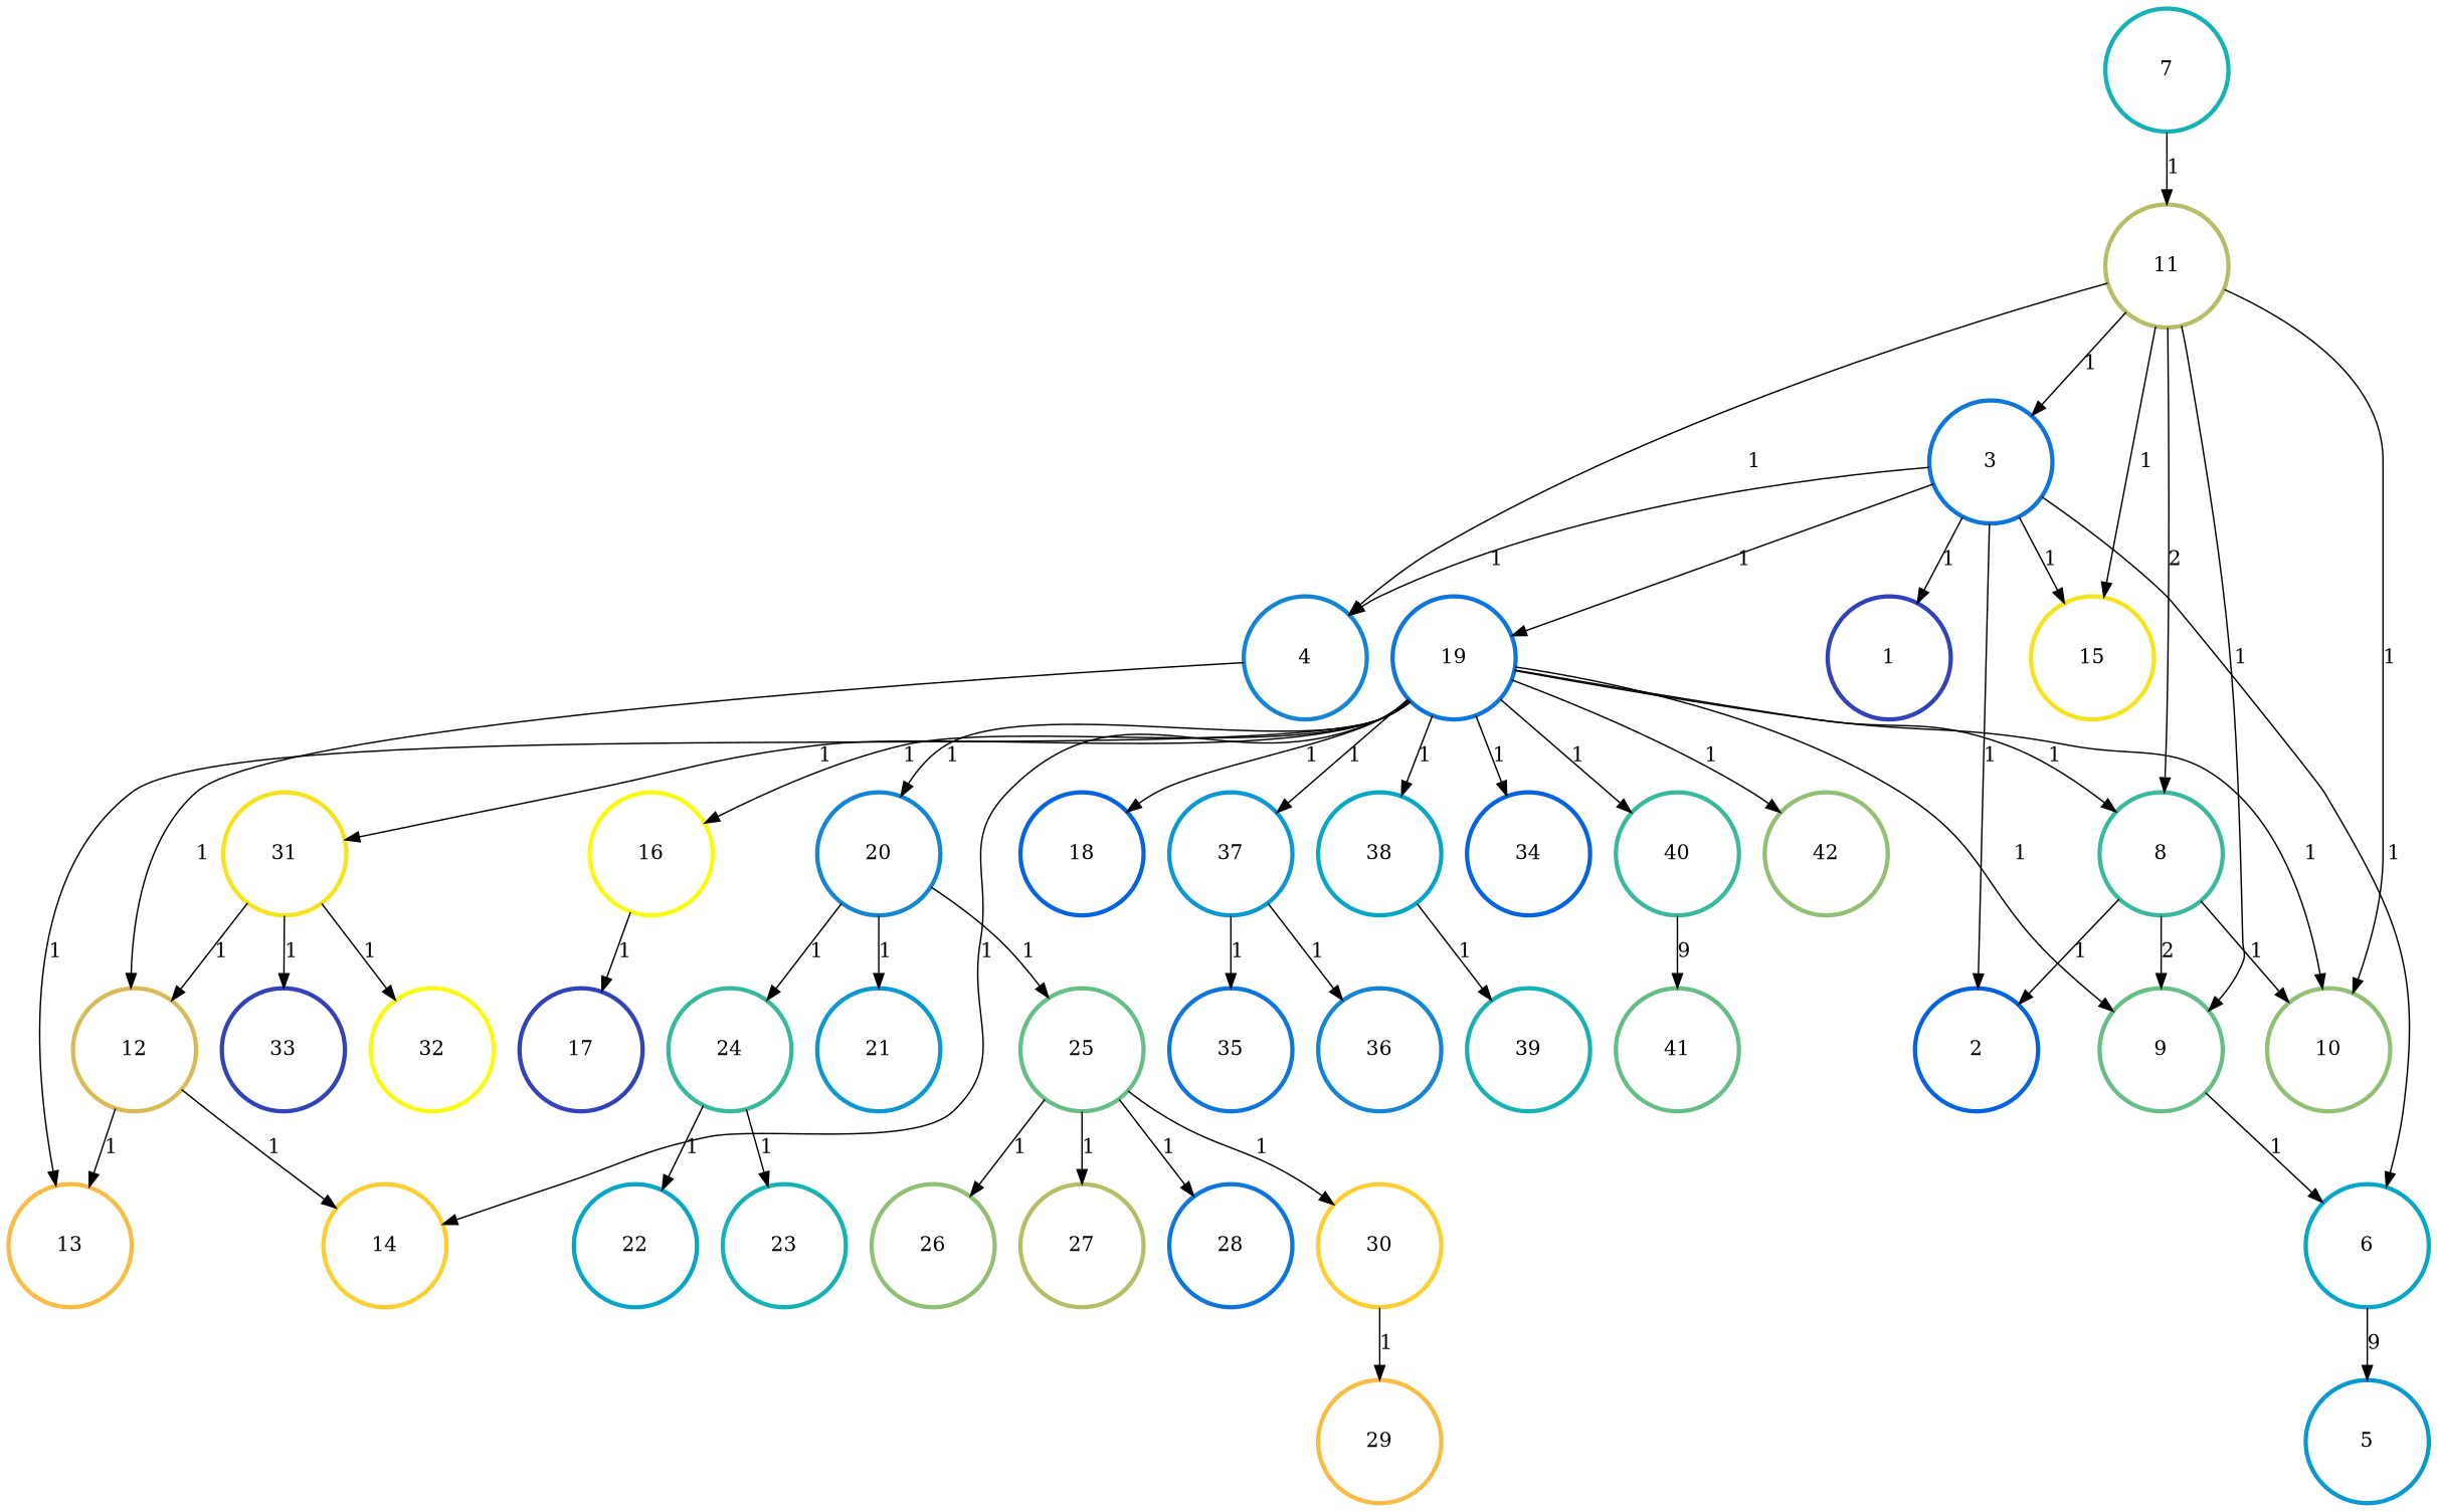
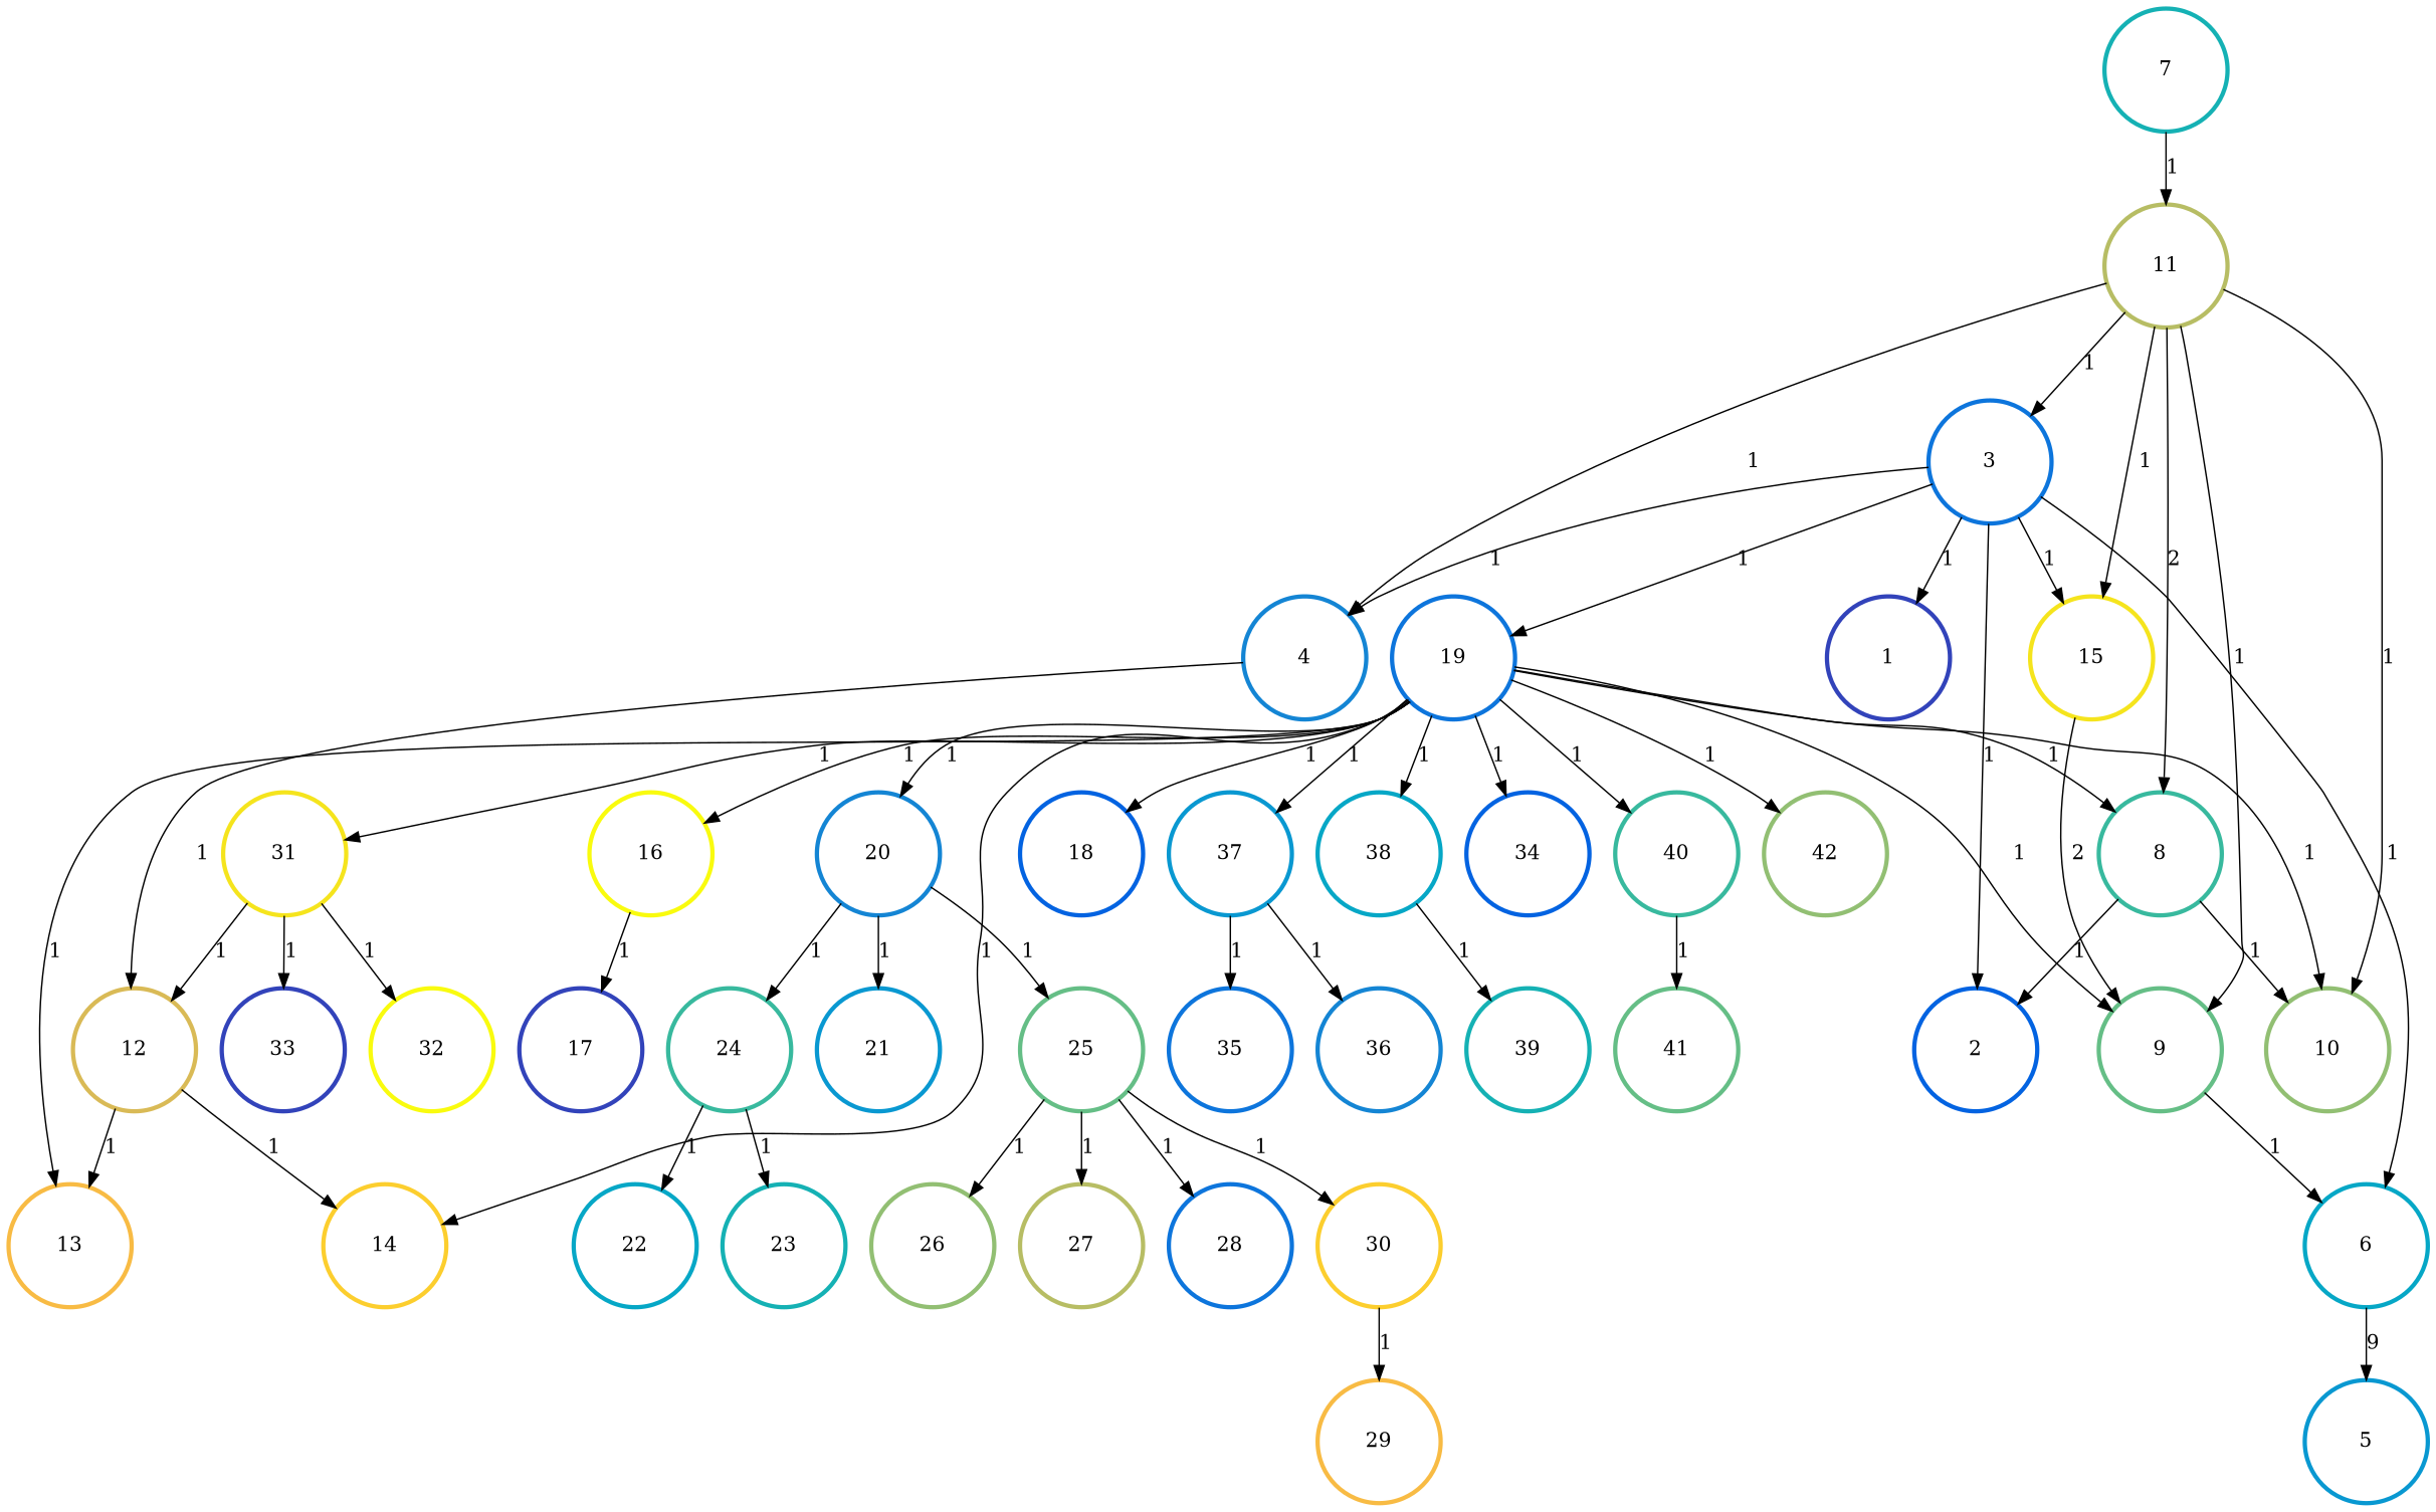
  digraph {
    fontname="DejaVu Serif"
    rankdir=TB
    node [color="#0D75DC" fontname="DejaVu Serif" penwidth=3]
    edge [color=black fontname="DejaVu Serif" penwidth=1]
    n1 [color="#3243BA" height=1.2 label=1 width=1.2]
    n2 [color="#0363E1" height=1.2 label=2 width=1.2]
    n3 [height=1.2 label=3 width=1.2]
    n4 [color="#1485D4" height=1.2 label=4 width=1.2]
    n5 [color="#06A7C6" height=1.2 label=6 width=1.2]
    n6 [height=1.2 label=19 width=1.2]
    n7 [color="#F5E41D" height=1.2 label=15 width=1.2]
    n8 [color="#D9BA56" height=1.2 label=12 width=1.2]
    n9 [color="#0998D1" height=1.2 label=5 width=1.2]
    n10 [color="#15B1B4" height=1.2 label=7 width=1.2]
    n11 [color="#B7BD64" height=1.2 label=11 width=1.2]
    n12 [color="#38B99E" height=1.2 label=8 width=1.2]
    n13 [color="#65BE86" height=1.2 label=9 width=1.2]
    n14 [color="#92BF73" height=1.2 label=10 width=1.2]
    n15 [color="#F8BB44" height=1.2 label=13 width=1.2]
    n16 [color="#FCCE2E" height=1.2 label=14 width=1.2]
    n17 [color="#F9FB0E" height=1.2 label=16 width=1.2]
    n18 [color="#0363E1" height=1.2 label=18 width=1.2]
    n19 [color="#1485D4" height=1.2 label=20 width=1.2]
    n20 [color="#F5E41D" height=1.2 label=31 width=1.2]
    n21 [color="#0363E1" height=1.2 label=34 width=1.2]
    n22 [color="#0998D1" height=1.2 label=37 width=1.2]
    n23 [color="#06A7C6" height=1.2 label=38 width=1.2]
    n24 [color="#38B99E" height=1.2 label=40 width=1.2]
    n25 [color="#92BF73" height=1.2 label=42 width=1.2]
    n26 [color="#3243BA" height=1.2 label=17 width=1.2]
    n27 [color="#0998D1" height=1.2 label=21 width=1.2]
    n28 [color="#38B99E" height=1.2 label=24 width=1.2]
    n29 [color="#65BE86" height=1.2 label=25 width=1.2]
    n30 [color="#F9FB0E" height=1.2 label=32 width=1.2]
    n31 [color="#3243BA" height=1.2 label=33 width=1.2]
    n32 [height=1.2 label=35 width=1.2]
    n33 [color="#1485D4" height=1.2 label=36 width=1.2]
    n34 [color="#15B1B4" height=1.2 label=39 width=1.2]
    n35 [color="#65BE86" height=1.2 label=41 width=1.2]
    n36 [color="#06A7C6" height=1.2 label=22 width=1.2]
    n37 [color="#15B1B4" height=1.2 label=23 width=1.2]
    n38 [color="#92BF73" height=1.2 label=26 width=1.2]
    n39 [color="#B7BD64" height=1.2 label=27 width=1.2]
    n40 [height=1.2 label=28 width=1.2]
    n41 [color="#FCCE2E" height=1.2 label=30 width=1.2]
    n42 [color="#F8BB44" height=1.2 label=29 width=1.2]
    n3 -> n1 [label=1]
    n3 -> n2 [label=1]
    n3 -> n4 [label=1]
    n3 -> n5 [label=1]
    n3 -> n6 [label=1]
    n3 -> n7 [label=1]
    n4 -> n8 [label=1]
    n5 -> n9 [label=9]
    n6 -> n12 [label=1]
    n6 -> n13 [label=1]
    n6 -> n14 [label=1]
    n6 -> n15 [label=1]
    n6 -> n16 [label=1]
    n6 -> n17 [label=1]
    n6 -> n18 [label=1]
    n6 -> n19 [label=1]
    n6 -> n20 [label=1]
    n6 -> n21 [label=1]
    n6 -> n22 [label=1]
    n6 -> n23 [label=1]
    n6 -> n24 [label=1]
    n6 -> n25 [label=1]
    n8 -> n15 [label=1]
    n8 -> n16 [label=1]
    n10 -> n11 [label=1]
    n11 -> n3 [label=1]
    n11 -> n4 [label=1]
    n11 -> n7 [label=1]
    n11 -> n12 [label=2]
    n11 -> n13 [label=1]
    n11 -> n14 [label=1]
    n12 -> n2 [label=1]
-   n12 -> n13 [label=2]
+   n7 -> n13 [label=2]
    n12 -> n14 [label=1]
    n13 -> n5 [label=1]
    n17 -> n26 [label=1]
    n19 -> n27 [label=1]
    n19 -> n28 [label=1]
    n19 -> n29 [label=1]
    n20 -> n8 [label=1]
    n20 -> n30 [label=1]
    n20 -> n31 [label=1]
    n22 -> n32 [label=1]
    n22 -> n33 [label=1]
    n23 -> n34 [label=1]
-   n24 -> n35 [label=9]
+   n24 -> n35 [label=1]
    n28 -> n36 [label=1]
    n28 -> n37 [label=1]
    n29 -> n38 [label=1]
    n29 -> n39 [label=1]
    n29 -> n40 [label=1]
    n29 -> n41 [label=1]
    n41 -> n42 [label=1]
  }
